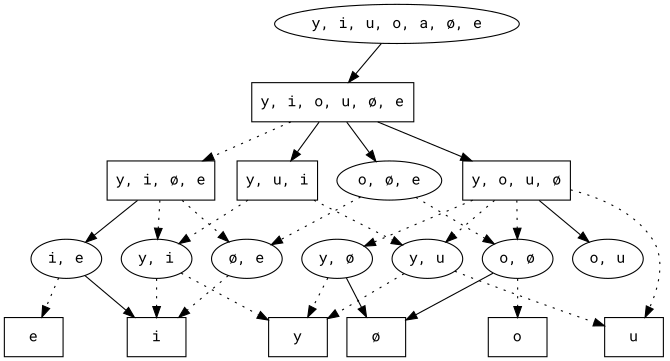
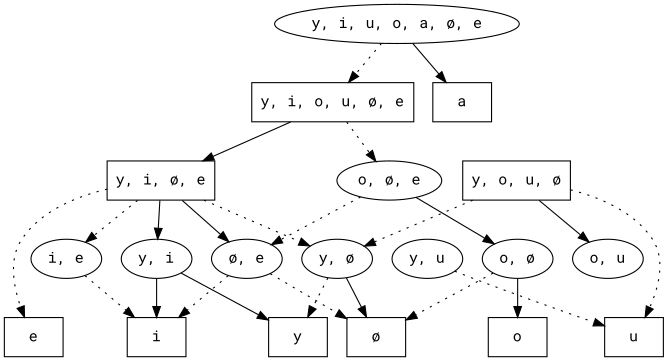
  digraph {
    fontname="Roboto Mono"
    node [fontname="Roboto Mono" shape=box]
    edge [fontname="Roboto Mono" style=dotted]
    n1 [label="y, i, u, o, a, ø, e" shape=""]
    n2 [label="y, i, o, u, ø, e"]
+   n3 [label=a]
    n4 [label="y, i, ø, e"]
    n5 [label="y, o, u, ø"]
-   n6 [label="y, u, i"]
    n7 [label="o, ø, e" shape=""]
    n8 [label="y, ø" shape=""]
    n9 [label="y, i" shape=""]
    n10 [label="i, e" shape=""]
    n11 [label="ø, e" shape=""]
    n12 [label="y, u" shape=""]
    n13 [label="o, u" shape=""]
    n14 [label="o, ø" shape=""]
    n15 [label=u]
    n16 [label=y]
    n17 [label="ø"]
    n18 [label=i]
    n19 [label=e]
    n20 [label=o]
-   n1 -> n2 [style=""]
-   n2 -> n4
-   n2 -> n5 [style=""]
-   n2 -> n6 [style=""]
-   n2 -> n7 [style=""]
-   n4 -> n9
-   n4 -> n10 [style=""]
-   n4 -> n11
+   n1 -> n2
+   n1 -> n3 [style=""]
+   n2 -> n4 [style=""]
+   n2 -> n7
+   n4 -> n8
+   n4 -> n9 [style=solid]
+   n4 -> n10
+   n4 -> n11 [style=solid]
    n5 -> n8
-   n5 -> n12
    n5 -> n13 [style=""]
-   n5 -> n14
    n5 -> n15
-   n6 -> n9
-   n6 -> n12
    n7 -> n11
-   n7 -> n14
+   n7 -> n14 [style=solid]
    n8 -> n16
    n8 -> n17 [style=solid]
-   n9 -> n16
-   n9 -> n18
-   n10 -> n18 [style=solid]
-   n10 -> n19
+   n9 -> n16 [style=solid]
+   n9 -> n18 [style=solid]
+   n10 -> n18
+   n4 -> n19
+   n11 -> n17
    n11 -> n18
    n12 -> n15
-   n12 -> n16
-   n14 -> n17 [style=solid]
-   n14 -> n20
+   n14 -> n17
+   n14 -> n20 [style=solid]
  }
